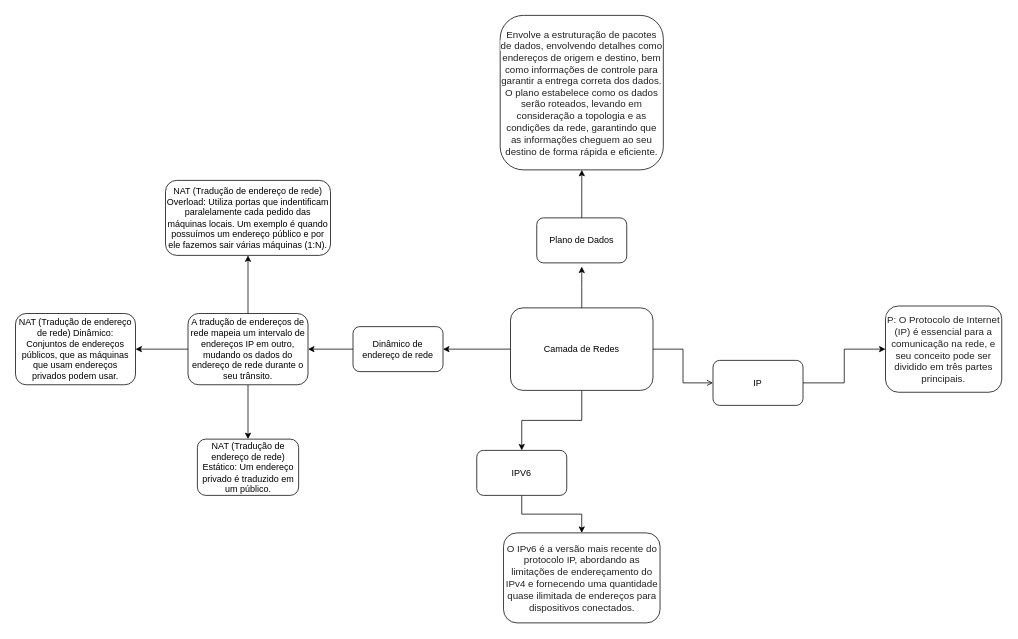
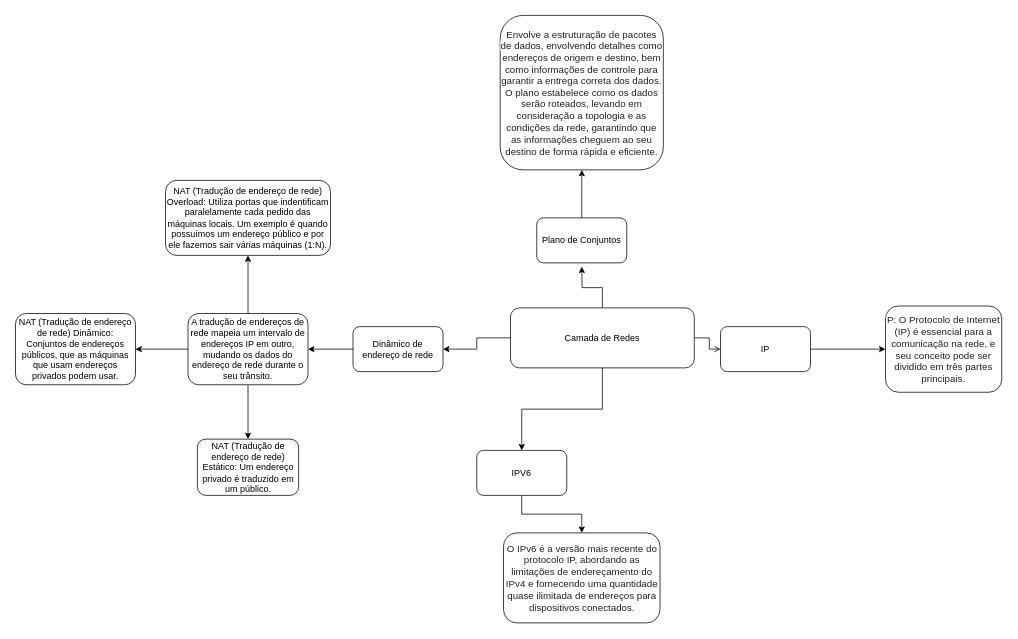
  <mxCell id="0" />
  <mxCell id="1" parent="0" />
  <mxCell id="2" value="" style="edgeStyle=orthogonalEdgeStyle;rounded=0;orthogonalLoop=1;jettySize=auto;html=1;" edge="1" parent="1" source="6"><mxGeometry relative="1" as="geometry"><mxPoint x="775" y="355" as="targetPoint" /></mxGeometry></mxCell>
  <mxCell id="3" value="" style="edgeStyle=orthogonalEdgeStyle;rounded=0;orthogonalLoop=1;jettySize=auto;html=1;endArrow=open;" edge="1" parent="1" source="6" target="11"><mxGeometry relative="1" as="geometry" /></mxCell>
  <mxCell id="4" value="" style="edgeStyle=orthogonalEdgeStyle;rounded=0;orthogonalLoop=1;jettySize=auto;html=1;" edge="1" parent="1" source="6" target="14"><mxGeometry relative="1" as="geometry" /></mxCell>
  <mxCell id="5" value="" style="edgeStyle=orthogonalEdgeStyle;rounded=0;orthogonalLoop=1;jettySize=auto;html=1;" edge="1" parent="1" source="6" target="17"><mxGeometry relative="1" as="geometry" /></mxCell>
- <mxCell id="6" value="&lt;div&gt;Camada de Redes&lt;/div&gt;" style="rounded=1;whiteSpace=wrap;html=1;" vertex="1" parent="1"><mxGeometry x="680.01" y="410" width="190" height="110" as="geometry" /></mxCell>
+ <mxCell id="6" value="&lt;div&gt;Camada de Redes&lt;/div&gt;" style="rounded=1;whiteSpace=wrap;html=1;" vertex="1" parent="1"><mxGeometry x="680.01" y="410" width="245" height="80" as="geometry" /></mxCell>
  <mxCell id="7" value="" style="edgeStyle=orthogonalEdgeStyle;rounded=0;orthogonalLoop=1;jettySize=auto;html=1;" edge="1" parent="1" source="8" target="9"><mxGeometry relative="1" as="geometry" /></mxCell>
- <mxCell id="8" value="Plano de Dados" style="rounded=1;whiteSpace=wrap;html=1;" vertex="1" parent="1"><mxGeometry x="715" y="290" width="120" height="60" as="geometry" /></mxCell>
+ <mxCell id="8" value="Plano de Conjuntos" style="rounded=1;whiteSpace=wrap;html=1;" vertex="1" parent="1"><mxGeometry x="715" y="290" width="120" height="60" as="geometry" /></mxCell>
  <mxCell id="9" value="&lt;span style=&quot;color: rgb(34, 34, 34); font-family: Arial, Helvetica, sans-serif; font-size: small; text-align: start; background-color: rgb(255, 255, 255);&quot;&gt;Envolve a estruturação de pacotes de dados, envolvendo detalhes como endereços de origem e destino, bem como informações de controle para garantir a entrega correta dos dados. O plano estabelece como os dados serão roteados, levando em consideração a topologia e as condições da rede, garantindo que as informações cheguem ao seu destino de forma rápida e eficiente.&lt;/span&gt;" style="whiteSpace=wrap;html=1;rounded=1;" vertex="1" parent="1"><mxGeometry x="666.25" y="20" width="217.5" height="206" as="geometry" /></mxCell>
  <mxCell id="10" value="" style="edgeStyle=orthogonalEdgeStyle;rounded=0;orthogonalLoop=1;jettySize=auto;html=1;" edge="1" parent="1" source="11" target="12"><mxGeometry relative="1" as="geometry" /></mxCell>
- <mxCell id="11" value="IP" style="whiteSpace=wrap;html=1;rounded=1;" vertex="1" parent="1"><mxGeometry x="950" y="480" width="120" height="60" as="geometry" /></mxCell>
+ <mxCell id="11" value="IP" style="whiteSpace=wrap;html=1;rounded=1;" vertex="1" parent="1"><mxGeometry x="960" y="435" width="120" height="60" as="geometry" /></mxCell>
  <mxCell id="12" value="&lt;span style=&quot;color: rgb(34, 34, 34); font-family: Arial, Helvetica, sans-serif; font-size: small; text-align: start; background-color: rgb(255, 255, 255);&quot;&gt;P: O Protocolo de Internet (IP) é essencial para a comunicação na rede, e seu conceito pode ser dividido em três partes principais.&lt;/span&gt;" style="whiteSpace=wrap;html=1;rounded=1;" vertex="1" parent="1"><mxGeometry x="1180" y="407.5" width="155" height="115" as="geometry" /></mxCell>
  <mxCell id="13" value="" style="edgeStyle=orthogonalEdgeStyle;rounded=0;orthogonalLoop=1;jettySize=auto;html=1;" edge="1" parent="1" source="14" target="15"><mxGeometry relative="1" as="geometry" /></mxCell>
  <mxCell id="14" value="IPV6" style="whiteSpace=wrap;html=1;rounded=1;" vertex="1" parent="1"><mxGeometry x="635" y="600" width="120" height="60" as="geometry" /></mxCell>
  <mxCell id="15" value="&lt;span style=&quot;color: rgb(34, 34, 34); font-family: Arial, Helvetica, sans-serif; font-size: small; text-align: start; background-color: rgb(255, 255, 255);&quot;&gt;O IPv6 é a versão mais recente do protocolo IP, abordando as limitações de endereçamento do IPv4 e fornecendo uma quantidade quase ilimitada de endereços para dispositivos conectados.&lt;/span&gt;" style="whiteSpace=wrap;html=1;rounded=1;" vertex="1" parent="1"><mxGeometry x="670.63" y="710" width="208.75" height="120" as="geometry" /></mxCell>
  <mxCell id="16" value="" style="edgeStyle=orthogonalEdgeStyle;rounded=0;orthogonalLoop=1;jettySize=auto;html=1;" edge="1" parent="1" source="17" target="21"><mxGeometry relative="1" as="geometry" /></mxCell>
  <mxCell id="17" value="Dinâmico de endereço de rede" style="whiteSpace=wrap;html=1;rounded=1;" vertex="1" parent="1"><mxGeometry x="470" y="435" width="120" height="60" as="geometry" /></mxCell>
  <mxCell id="18" value="" style="edgeStyle=orthogonalEdgeStyle;rounded=0;orthogonalLoop=1;jettySize=auto;html=1;" edge="1" parent="1" source="21" target="22"><mxGeometry relative="1" as="geometry" /></mxCell>
  <mxCell id="19" value="" style="edgeStyle=orthogonalEdgeStyle;rounded=0;orthogonalLoop=1;jettySize=auto;html=1;" edge="1" parent="1" source="21" target="23"><mxGeometry relative="1" as="geometry" /></mxCell>
  <mxCell id="20" value="" style="edgeStyle=orthogonalEdgeStyle;rounded=0;orthogonalLoop=1;jettySize=auto;html=1;" edge="1" parent="1" source="21" target="24"><mxGeometry relative="1" as="geometry" /></mxCell>
  <mxCell id="21" value="A tradução de endereços de rede mapeia um intervalo de endereços IP em outro, mudando os dados do endereço de rede durante o seu trânsito." style="whiteSpace=wrap;html=1;rounded=1;" vertex="1" parent="1"><mxGeometry x="250" y="417.5" width="160" height="95" as="geometry" /></mxCell>
  <mxCell id="22" value="NAT (Tradução de endereço de rede) Estático: Um endereço privado é traduzido em um público." style="whiteSpace=wrap;html=1;rounded=1;" vertex="1" parent="1"><mxGeometry x="262.5" y="585" width="135" height="75" as="geometry" /></mxCell>
  <mxCell id="23" value="NAT (Tradução de endereço de rede) Dinâmico: Conjuntos de endereços públicos, que as máquinas que usam endereços privados podem usar." style="whiteSpace=wrap;html=1;rounded=1;" vertex="1" parent="1"><mxGeometry x="20" y="417.5" width="160" height="95" as="geometry" /></mxCell>
  <mxCell id="24" value="NAT (Tradução de endereço de rede) Overload: Utiliza portas que indentificam paralelamente cada pedido das máquinas locais. Um exemplo é quando possuímos um endereço público e por ele fazemos sair várias máquinas (1:N)." style="whiteSpace=wrap;html=1;rounded=1;" vertex="1" parent="1"><mxGeometry x="220" y="240" width="220" height="100" as="geometry" /></mxCell>
